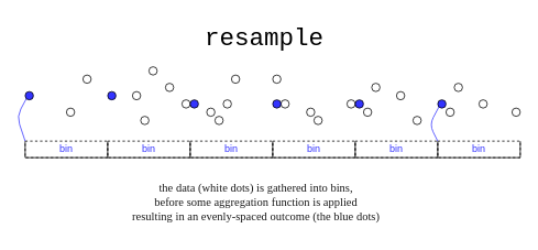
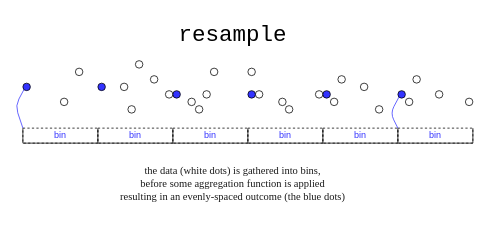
  <mxCell id="0" />
  <mxCell id="1" parent="0" />
  <mxCell id="2" value="" style="endArrow=none;html=1;" parent="1" edge="1"><mxGeometry width="50" height="50" relative="1" as="geometry"><mxPoint x="30" y="190" as="sourcePoint" /><mxPoint x="630" y="190" as="targetPoint" /></mxGeometry></mxCell>
  <mxCell id="3" value="" style="ellipse;whiteSpace=wrap;html=1;" parent="1" vertex="1"><mxGeometry x="80" y="130" width="10" height="10" as="geometry" /></mxCell>
  <mxCell id="4" value="" style="endArrow=none;html=1;" parent="1" edge="1"><mxGeometry width="50" height="50" relative="1" as="geometry"><mxPoint x="30" y="190" as="sourcePoint" /><mxPoint x="30" y="170" as="targetPoint" /></mxGeometry></mxCell>
  <mxCell id="5" value="" style="endArrow=none;html=1;" parent="1" edge="1"><mxGeometry width="50" height="50" relative="1" as="geometry"><mxPoint x="130" y="190" as="sourcePoint" /><mxPoint x="130" y="170" as="targetPoint" /></mxGeometry></mxCell>
  <mxCell id="6" value="" style="endArrow=none;html=1;" parent="1" edge="1"><mxGeometry width="50" height="50" relative="1" as="geometry"><mxPoint x="230" y="190" as="sourcePoint" /><mxPoint x="230" y="170" as="targetPoint" /></mxGeometry></mxCell>
  <mxCell id="7" value="" style="endArrow=none;html=1;" parent="1" edge="1"><mxGeometry width="50" height="50" relative="1" as="geometry"><mxPoint x="330" y="190" as="sourcePoint" /><mxPoint x="330" y="170" as="targetPoint" /></mxGeometry></mxCell>
  <mxCell id="8" value="" style="endArrow=none;html=1;" parent="1" edge="1"><mxGeometry width="50" height="50" relative="1" as="geometry"><mxPoint x="430" y="190" as="sourcePoint" /><mxPoint x="430" y="170" as="targetPoint" /></mxGeometry></mxCell>
  <mxCell id="9" value="" style="endArrow=none;html=1;" parent="1" edge="1"><mxGeometry width="50" height="50" relative="1" as="geometry"><mxPoint x="530" y="190" as="sourcePoint" /><mxPoint x="530" y="170" as="targetPoint" /></mxGeometry></mxCell>
  <mxCell id="10" value="" style="endArrow=none;html=1;" parent="1" edge="1"><mxGeometry width="50" height="50" relative="1" as="geometry"><mxPoint x="630" y="190" as="sourcePoint" /><mxPoint x="630" y="170" as="targetPoint" /></mxGeometry></mxCell>
  <mxCell id="11" value="" style="ellipse;whiteSpace=wrap;html=1;" parent="1" vertex="1"><mxGeometry x="100" y="90" width="10" height="10" as="geometry" /></mxCell>
  <mxCell id="12" value="" style="ellipse;whiteSpace=wrap;html=1;" parent="1" vertex="1"><mxGeometry x="160" y="110" width="10" height="10" as="geometry" /></mxCell>
  <mxCell id="13" value="" style="ellipse;whiteSpace=wrap;html=1;" parent="1" vertex="1"><mxGeometry x="170" y="140" width="10" height="10" as="geometry" /></mxCell>
  <mxCell id="14" value="" style="ellipse;whiteSpace=wrap;html=1;" parent="1" vertex="1"><mxGeometry x="180" y="80" width="10" height="10" as="geometry" /></mxCell>
  <mxCell id="15" value="" style="ellipse;whiteSpace=wrap;html=1;" parent="1" vertex="1"><mxGeometry x="200" y="100" width="10" height="10" as="geometry" /></mxCell>
  <mxCell id="16" value="" style="ellipse;whiteSpace=wrap;html=1;" parent="1" vertex="1"><mxGeometry x="220" y="120" width="10" height="10" as="geometry" /></mxCell>
  <mxCell id="17" value="" style="ellipse;whiteSpace=wrap;html=1;" parent="1" vertex="1"><mxGeometry x="250" y="130" width="10" height="10" as="geometry" /></mxCell>
  <mxCell id="18" value="" style="ellipse;whiteSpace=wrap;html=1;" parent="1" vertex="1"><mxGeometry x="260" y="140" width="10" height="10" as="geometry" /></mxCell>
  <mxCell id="19" value="" style="ellipse;whiteSpace=wrap;html=1;" parent="1" vertex="1"><mxGeometry x="270" y="120" width="10" height="10" as="geometry" /></mxCell>
  <mxCell id="20" value="" style="ellipse;whiteSpace=wrap;html=1;" parent="1" vertex="1"><mxGeometry x="280" y="90" width="10" height="10" as="geometry" /></mxCell>
  <mxCell id="21" value="" style="ellipse;whiteSpace=wrap;html=1;" parent="1" vertex="1"><mxGeometry x="330" y="90" width="10" height="10" as="geometry" /></mxCell>
  <mxCell id="22" value="" style="ellipse;whiteSpace=wrap;html=1;" parent="1" vertex="1"><mxGeometry x="340" y="120" width="10" height="10" as="geometry" /></mxCell>
  <mxCell id="23" value="" style="ellipse;whiteSpace=wrap;html=1;" parent="1" vertex="1"><mxGeometry x="371" y="130" width="10" height="10" as="geometry" /></mxCell>
  <mxCell id="24" value="" style="ellipse;whiteSpace=wrap;html=1;" parent="1" vertex="1"><mxGeometry x="380" y="140" width="10" height="10" as="geometry" /></mxCell>
  <mxCell id="25" value="" style="ellipse;whiteSpace=wrap;html=1;" parent="1" vertex="1"><mxGeometry x="420" y="120" width="10" height="10" as="geometry" /></mxCell>
  <mxCell id="26" value="" style="ellipse;whiteSpace=wrap;html=1;" parent="1" vertex="1"><mxGeometry x="440" y="130" width="10" height="10" as="geometry" /></mxCell>
  <mxCell id="27" value="" style="ellipse;whiteSpace=wrap;html=1;" parent="1" vertex="1"><mxGeometry x="450" y="100" width="10" height="10" as="geometry" /></mxCell>
  <mxCell id="28" value="" style="ellipse;whiteSpace=wrap;html=1;" parent="1" vertex="1"><mxGeometry x="480" y="110" width="10" height="10" as="geometry" /></mxCell>
  <mxCell id="29" value="" style="ellipse;whiteSpace=wrap;html=1;" parent="1" vertex="1"><mxGeometry x="500" y="140" width="10" height="10" as="geometry" /></mxCell>
  <mxCell id="30" value="" style="ellipse;whiteSpace=wrap;html=1;" parent="1" vertex="1"><mxGeometry x="540" y="130" width="10" height="10" as="geometry" /></mxCell>
  <mxCell id="31" value="" style="ellipse;whiteSpace=wrap;html=1;" parent="1" vertex="1"><mxGeometry x="550" y="100" width="10" height="10" as="geometry" /></mxCell>
  <mxCell id="32" value="" style="ellipse;whiteSpace=wrap;html=1;" parent="1" vertex="1"><mxGeometry x="580" y="120" width="10" height="10" as="geometry" /></mxCell>
  <mxCell id="33" value="" style="ellipse;whiteSpace=wrap;html=1;" parent="1" vertex="1"><mxGeometry x="620" y="130" width="10" height="10" as="geometry" /></mxCell>
  <mxCell id="34" value="" style="ellipse;whiteSpace=wrap;html=1;fillColor=#3333FF;" parent="1" vertex="1"><mxGeometry x="30" y="110" width="10" height="10" as="geometry" /></mxCell>
  <mxCell id="35" value="" style="ellipse;whiteSpace=wrap;html=1;fillColor=#3333FF;" parent="1" vertex="1"><mxGeometry x="130" y="110" width="10" height="10" as="geometry" /></mxCell>
  <mxCell id="36" value="" style="ellipse;whiteSpace=wrap;html=1;fillColor=#3333FF;" parent="1" vertex="1"><mxGeometry x="230" y="120" width="10" height="10" as="geometry" /></mxCell>
  <mxCell id="37" value="" style="ellipse;whiteSpace=wrap;html=1;fillColor=#3333FF;" parent="1" vertex="1"><mxGeometry x="330" y="120" width="10" height="10" as="geometry" /></mxCell>
  <mxCell id="38" value="" style="ellipse;whiteSpace=wrap;html=1;fillColor=#3333FF;" parent="1" vertex="1"><mxGeometry x="430" y="120" width="10" height="10" as="geometry" /></mxCell>
  <mxCell id="39" value="" style="ellipse;whiteSpace=wrap;html=1;fillColor=#3333FF;" parent="1" vertex="1"><mxGeometry x="530" y="120" width="10" height="10" as="geometry" /></mxCell>
  <mxCell id="40" value="bin" style="text;html=1;strokeColor=default;fillColor=none;align=center;verticalAlign=middle;whiteSpace=wrap;rounded=0;dashed=1;fontColor=#3333FF;" parent="1" vertex="1"><mxGeometry x="30" y="170" width="100" height="20" as="geometry" /></mxCell>
  <mxCell id="41" value="bin" style="text;html=1;strokeColor=default;fillColor=none;align=center;verticalAlign=middle;whiteSpace=wrap;rounded=0;dashed=1;fontColor=#3333FF;" parent="1" vertex="1"><mxGeometry x="130" y="170" width="100" height="20" as="geometry" /></mxCell>
  <mxCell id="42" value="bin" style="text;html=1;strokeColor=default;fillColor=none;align=center;verticalAlign=middle;whiteSpace=wrap;rounded=0;dashed=1;fontColor=#3333FF;" parent="1" vertex="1"><mxGeometry x="230" y="170" width="100" height="20" as="geometry" /></mxCell>
  <mxCell id="43" value="bin" style="text;html=1;strokeColor=default;fillColor=none;align=center;verticalAlign=middle;whiteSpace=wrap;rounded=0;dashed=1;fontColor=#3333FF;" parent="1" vertex="1"><mxGeometry x="330" y="170" width="100" height="20" as="geometry" /></mxCell>
  <mxCell id="44" value="bin" style="text;html=1;strokeColor=default;fillColor=none;align=center;verticalAlign=middle;whiteSpace=wrap;rounded=0;dashed=1;fontColor=#3333FF;" parent="1" vertex="1"><mxGeometry x="430" y="170" width="100" height="20" as="geometry" /></mxCell>
  <mxCell id="45" value="bin" style="text;html=1;strokeColor=default;fillColor=none;align=center;verticalAlign=middle;whiteSpace=wrap;rounded=0;dashed=1;fontColor=#3333FF;" parent="1" vertex="1"><mxGeometry x="530" y="170" width="100" height="20" as="geometry" /></mxCell>
- <mxCell id="46" value="&lt;font face=&quot;Courier New&quot; style=&quot;font-size: 30px&quot;&gt;resample&lt;/font&gt;" style="text;html=1;strokeColor=none;fillColor=none;align=center;verticalAlign=middle;whiteSpace=wrap;rounded=0;dashed=1;" parent="1" vertex="1"><mxGeometry x="240" y="20" width="160" height="50" as="geometry" /></mxCell>
+ <mxCell id="46" value="&lt;font face=&quot;Courier New&quot; style=&quot;font-size: 30px&quot;&gt;resample&lt;/font&gt;" style="text;html=1;strokeColor=none;fillColor=none;align=center;verticalAlign=middle;whiteSpace=wrap;rounded=0;dashed=1;" parent="1" vertex="1"><mxGeometry x="230" y="20" width="160" height="50" as="geometry" /></mxCell>
  <mxCell id="47" value="the data (white dots) is gathered into bins,&#10;before some aggregation function is applied&#10;resulting in an evenly-spaced outcome (the blue dots)" style="text;strokeColor=none;fillColor=none;align=center;verticalAlign=middle;whiteSpace=wrap;rounded=0;dashed=1;fontFamily=Comic Sans MS;fontSize=14;fontColor=#1A1A1A;" parent="1" vertex="1"><mxGeometry x="105" y="210" width="410" height="70" as="geometry" /></mxCell>
  <mxCell id="48" value="" style="endArrow=none;html=1;exitX=0;exitY=0;exitDx=0;exitDy=0;strokeColor=#3333FF;entryX=0;entryY=1;entryDx=0;entryDy=0;" edge="1" parent="1" source="40" target="34"><mxGeometry width="50" height="50" relative="1" as="geometry"><mxPoint x="30" y="210" as="sourcePoint" /><mxPoint x="30" y="120" as="targetPoint" /><Array as="points"><mxPoint x="20" y="140" /></Array></mxGeometry></mxCell>
  <mxCell id="49" value="" style="endArrow=none;html=1;exitX=0;exitY=0;exitDx=0;exitDy=0;strokeColor=#3333FF;entryX=0;entryY=1;entryDx=0;entryDy=0;" edge="1" parent="1" target="39"><mxGeometry width="50" height="50" relative="1" as="geometry"><mxPoint x="530" y="170" as="sourcePoint" /><mxPoint x="530" y="120" as="targetPoint" /><Array as="points"><mxPoint x="520" y="150" /></Array></mxGeometry></mxCell>
